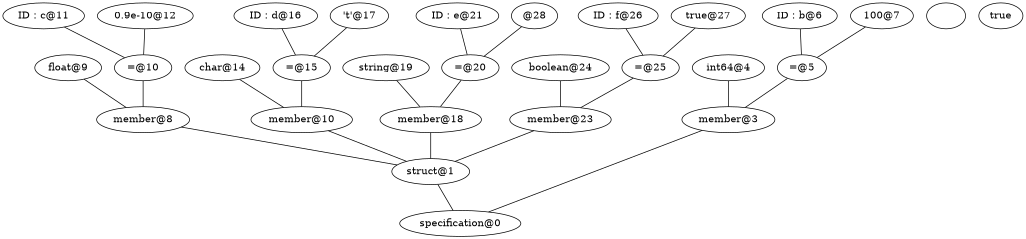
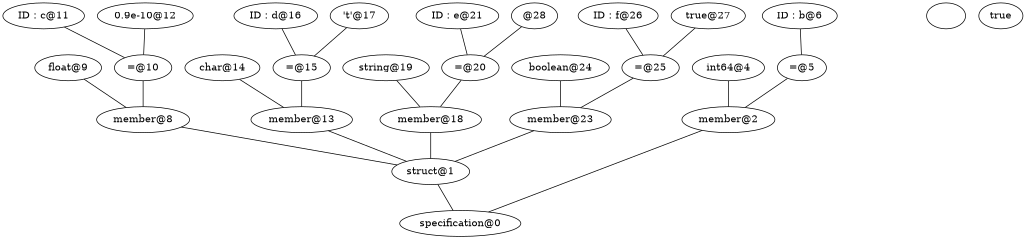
  graph {
    "specification@0"
    "struct@1"
-   "member@3"
+   "member@3" [label="member@2"]
    "member@8"
-   "member@13" [label="member@10"]
+   "member@13"
    "member@18"
    "member@23"
    "int64@4"
    "=@5"
    "float@9"
    "=@10"
    "char@14"
    "=@15"
    "string@19"
    "=@20"
    "boolean@24"
    "=@25"
    "ID：b@6"
-   "100@7"
    "ID：c@11"
    "0.9e-10@12"
    "ID：d@16"
    "'\t'@17"
    "ID：e@21"
    ""
    n26 [label=true]
    n27 [label="@28"]
    "ID：f@26"
    "true@27"
    subgraph sub_1 {
      rank=same
      "specification@0"
    }
    subgraph sub_2 {
      rank=same
      "struct@1"
    }
    subgraph sub_3 {
      rank=same
      "member@3"
      "member@8"
      "member@13"
      "member@18"
      "member@23"
    }
    subgraph sub_4 {
      rank=same
      "int64@4"
      "=@5"
      "float@9"
      "=@10"
      "char@14"
      "=@15"
      "string@19"
      "=@20"
      "boolean@24"
      "=@25"
    }
    subgraph sub_5 {
      rank=same
      "ID：b@6"
-     "100@7"
      "ID：c@11"
      "0.9e-10@12"
      "ID：d@16"
      "'\t'@17"
      "ID：e@21"
      ""
      n26
      n27
      "ID：f@26"
      "true@27"
    }
    "struct@1" -- "specification@0"
    "member@3" -- "specification@0"
    "member@8" -- "struct@1"
    "member@13" -- "struct@1"
    "member@18" -- "struct@1"
    "member@23" -- "struct@1"
    "int64@4" -- "member@3"
    "=@5" -- "member@3"
    "float@9" -- "member@8"
    "=@10" -- "member@8"
    "char@14" -- "member@13"
    "=@15" -- "member@13"
    "string@19" -- "member@18"
    "=@20" -- "member@18"
    "boolean@24" -- "member@23"
    "=@25" -- "member@23"
    "ID：b@6" -- "=@5"
-   "100@7" -- "=@5"
    "ID：c@11" -- "=@10"
    "0.9e-10@12" -- "=@10"
    "ID：d@16" -- "=@15"
    "'\t'@17" -- "=@15"
    "ID：e@21" -- "=@20"
    n27 -- "=@20"
    "ID：f@26" -- "=@25"
    "true@27" -- "=@25"
  }
